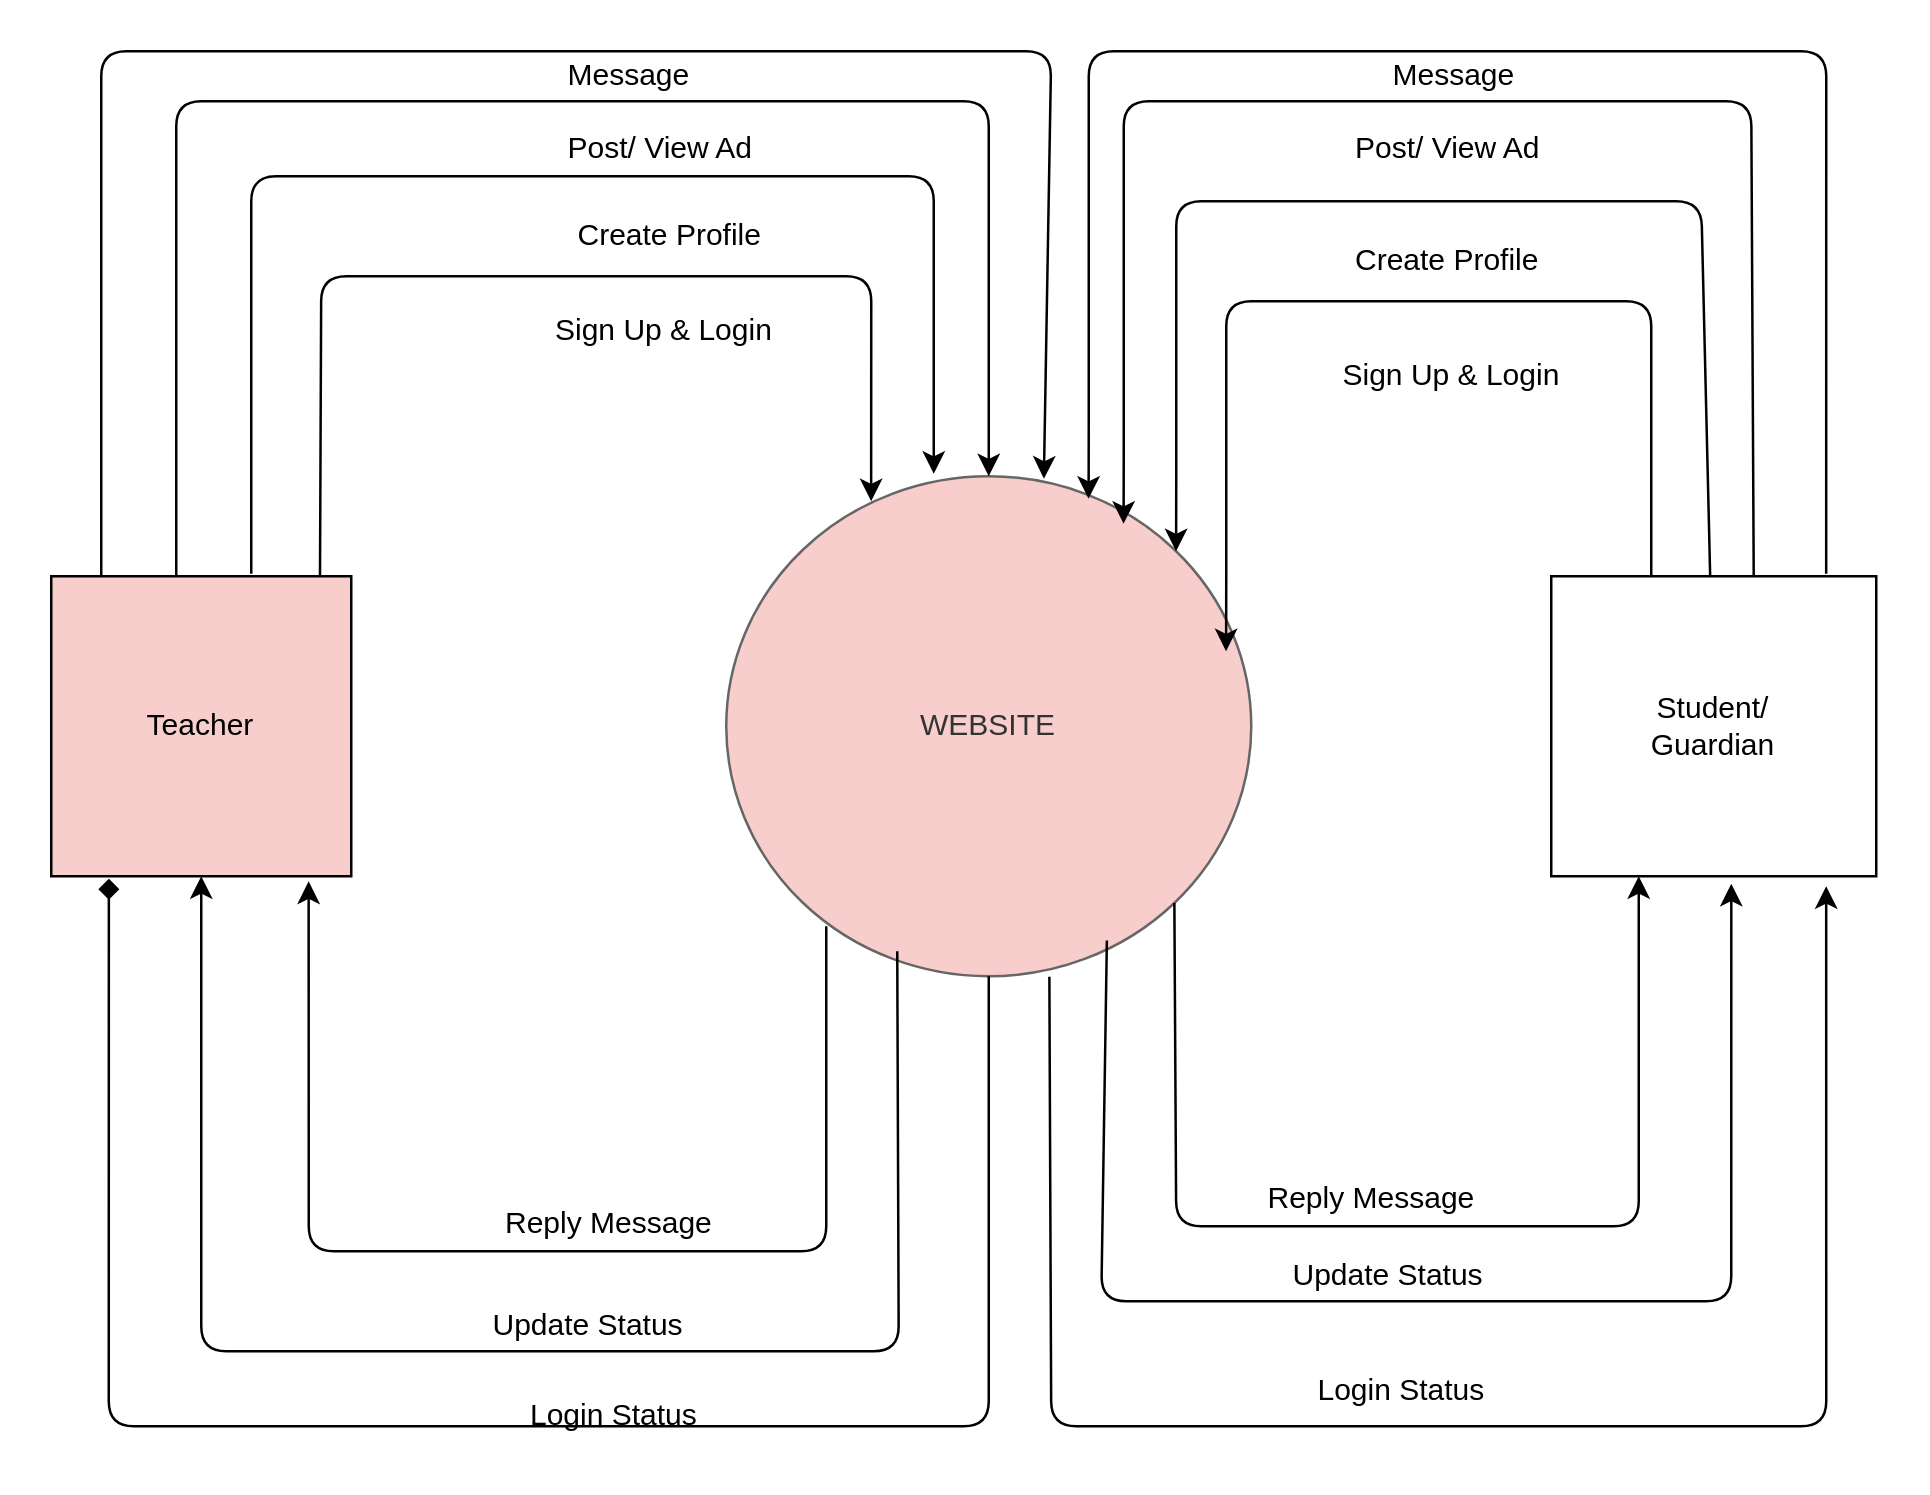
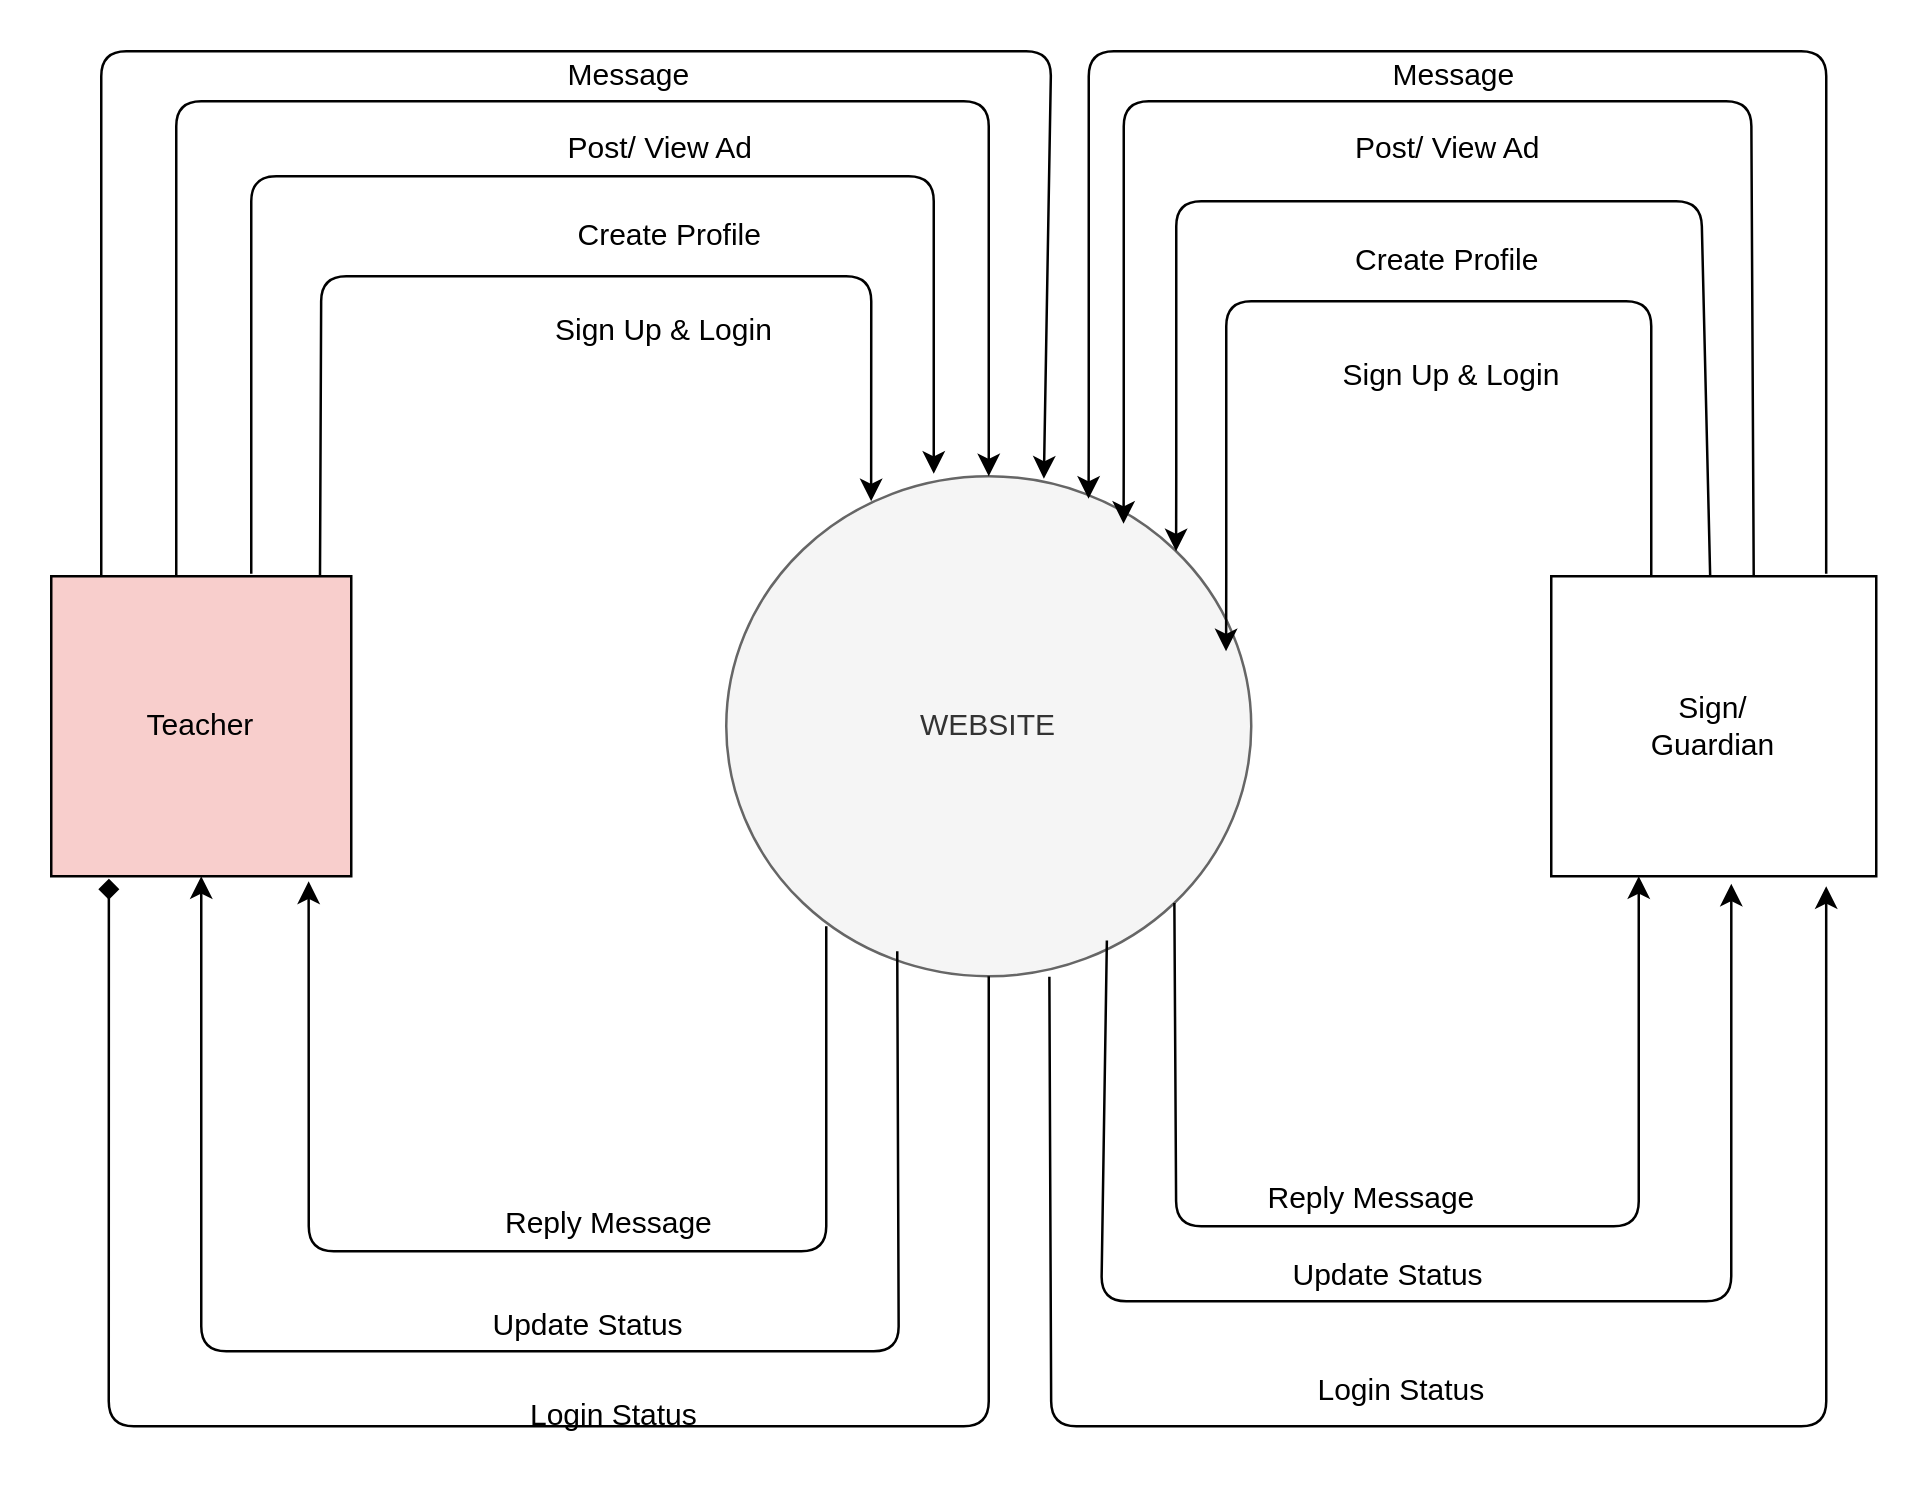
  <mxCell id="0" />
  <mxCell id="1" parent="0" />
- <mxCell id="2" value="Student/&lt;br&gt;Guardian" style="rounded=0;whiteSpace=wrap;html=1;" vertex="1" parent="1"><mxGeometry x="620" y="230" width="130" height="120" as="geometry" /></mxCell>
+ <mxCell id="2" value="Sign/&lt;br&gt;Guardian" style="rounded=0;whiteSpace=wrap;html=1;" vertex="1" parent="1"><mxGeometry x="620" y="230" width="130" height="120" as="geometry" /></mxCell>
  <mxCell id="3" value="Teacher" style="rounded=0;whiteSpace=wrap;html=1;fillColor=#f8cecc;" vertex="1" parent="1"><mxGeometry x="20" y="230" width="120" height="120" as="geometry" /></mxCell>
- <mxCell id="4" value="WEBSITE" style="ellipse;whiteSpace=wrap;html=1;fillColor=#f8cecc;strokeColor=#666666;fontColor=#333333;" vertex="1" parent="1"><mxGeometry x="290" y="190" width="210" height="200" as="geometry" /></mxCell>
+ <mxCell id="4" value="WEBSITE" style="ellipse;whiteSpace=wrap;html=1;fillColor=#f5f5f5;strokeColor=#666666;fontColor=#333333;" vertex="1" parent="1"><mxGeometry x="290" y="190" width="210" height="200" as="geometry" /></mxCell>
  <mxCell id="5" value="" style="endArrow=classic;html=1;entryX=0.5;entryY=0;entryDx=0;entryDy=0;" edge="1" parent="1" target="4"><mxGeometry width="50" height="50" relative="1" as="geometry"><mxPoint x="70" y="230" as="sourcePoint" /><mxPoint x="370" y="40" as="targetPoint" /><Array as="points"><mxPoint x="70" y="40" /><mxPoint x="395" y="40" /></Array></mxGeometry></mxCell>
  <mxCell id="6" value="" style="endArrow=classic;html=1;entryX=0.276;entryY=0.05;entryDx=0;entryDy=0;entryPerimeter=0;fontStyle=1" edge="1" parent="1" target="4"><mxGeometry width="50" height="50" relative="1" as="geometry"><mxPoint x="127.5" y="230" as="sourcePoint" /><mxPoint x="452.5" y="190" as="targetPoint" /><Array as="points"><mxPoint x="128" y="110" /><mxPoint x="348" y="110" /></Array></mxGeometry></mxCell>
  <mxCell id="7" value="" style="endArrow=classic;html=1;" edge="1" parent="1"><mxGeometry width="50" height="50" relative="1" as="geometry"><mxPoint x="100" y="229" as="sourcePoint" /><mxPoint x="373" y="189" as="targetPoint" /><Array as="points"><mxPoint x="100" y="70" /><mxPoint x="373" y="70" /></Array></mxGeometry></mxCell>
  <mxCell id="8" value="" style="endArrow=classic;html=1;entryX=0.605;entryY=0.005;entryDx=0;entryDy=0;entryPerimeter=0;" edge="1" parent="1" target="4"><mxGeometry width="50" height="50" relative="1" as="geometry"><mxPoint x="40" y="230" as="sourcePoint" /><mxPoint x="365" y="190" as="targetPoint" /><Array as="points"><mxPoint x="40" y="20" /><mxPoint x="420" y="20" /></Array></mxGeometry></mxCell>
  <mxCell id="9" value="Sign Up &amp;amp; Login" style="text;html=1;resizable=0;points=[];autosize=1;align=left;verticalAlign=top;spacingTop=-4;" vertex="1" parent="1"><mxGeometry x="220" y="122" width="100" height="20" as="geometry" /></mxCell>
  <mxCell id="10" value="Create Profile" style="text;html=1;resizable=0;points=[];autosize=1;align=left;verticalAlign=top;spacingTop=-4;" vertex="1" parent="1"><mxGeometry x="229" y="84" width="90" height="20" as="geometry" /></mxCell>
  <mxCell id="11" value="Post/ View Ad" style="text;html=1;resizable=0;points=[];autosize=1;align=left;verticalAlign=top;spacingTop=-4;" vertex="1" parent="1"><mxGeometry x="225" y="49" width="90" height="20" as="geometry" /></mxCell>
  <mxCell id="12" value="Message" style="text;html=1;resizable=0;points=[];autosize=1;align=left;verticalAlign=top;spacingTop=-4;" vertex="1" parent="1"><mxGeometry x="225" y="20" width="60" height="20" as="geometry" /></mxCell>
  <mxCell id="13" value="Sign Up &amp;amp; Login" style="text;html=1;resizable=0;points=[];autosize=1;align=left;verticalAlign=top;spacingTop=-4;" vertex="1" parent="1"><mxGeometry x="535" y="140" width="100" height="20" as="geometry" /></mxCell>
  <mxCell id="14" value="Create Profile" style="text;html=1;resizable=0;points=[];autosize=1;align=left;verticalAlign=top;spacingTop=-4;" vertex="1" parent="1"><mxGeometry x="540" y="94" width="90" height="20" as="geometry" /></mxCell>
  <mxCell id="15" value="Post/ View Ad" style="text;html=1;resizable=0;points=[];autosize=1;align=left;verticalAlign=top;spacingTop=-4;" vertex="1" parent="1"><mxGeometry x="540" y="49" width="90" height="20" as="geometry" /></mxCell>
  <mxCell id="16" value="Message" style="text;html=1;resizable=0;points=[];autosize=1;align=left;verticalAlign=top;spacingTop=-4;" vertex="1" parent="1"><mxGeometry x="555" y="20" width="60" height="20" as="geometry" /></mxCell>
  <mxCell id="17" value="" style="endArrow=classic;html=1;entryX=0.952;entryY=0.35;entryDx=0;entryDy=0;entryPerimeter=0;" edge="1" parent="1" target="4"><mxGeometry width="50" height="50" relative="1" as="geometry"><mxPoint x="660" y="230" as="sourcePoint" /><mxPoint x="460" y="120" as="targetPoint" /><Array as="points"><mxPoint x="660" y="120" /><mxPoint x="490" y="120" /><mxPoint x="490" y="240" /></Array></mxGeometry></mxCell>
  <mxCell id="18" value="" style="endArrow=classic;html=1;entryX=0.952;entryY=0.35;entryDx=0;entryDy=0;entryPerimeter=0;" edge="1" parent="1" source="2"><mxGeometry width="50" height="50" relative="1" as="geometry"><mxPoint x="640" y="190" as="sourcePoint" /><mxPoint x="469.92" y="220" as="targetPoint" /><Array as="points"><mxPoint x="680" y="80" /><mxPoint x="470" y="80" /><mxPoint x="470" y="200" /></Array></mxGeometry></mxCell>
  <mxCell id="19" value="" style="endArrow=classic;html=1;entryX=0.952;entryY=0.35;entryDx=0;entryDy=0;entryPerimeter=0;exitX=0.623;exitY=0;exitDx=0;exitDy=0;exitPerimeter=0;" edge="1" parent="1" source="2"><mxGeometry width="50" height="50" relative="1" as="geometry"><mxPoint x="619" y="179" as="sourcePoint" /><mxPoint x="448.92" y="209" as="targetPoint" /><Array as="points"><mxPoint x="700" y="40" /><mxPoint x="449" y="40" /><mxPoint x="449" y="189" /></Array></mxGeometry></mxCell>
  <mxCell id="20" value="" style="endArrow=classic;html=1;entryX=0.952;entryY=0.35;entryDx=0;entryDy=0;entryPerimeter=0;exitX=0.846;exitY=-0.008;exitDx=0;exitDy=0;exitPerimeter=0;" edge="1" parent="1" source="2"><mxGeometry width="50" height="50" relative="1" as="geometry"><mxPoint x="605" y="169" as="sourcePoint" /><mxPoint x="434.92" y="199" as="targetPoint" /><Array as="points"><mxPoint x="730" y="20" /><mxPoint x="435" y="20" /><mxPoint x="435" y="179" /></Array></mxGeometry></mxCell>
  <mxCell id="21" value="" style="endArrow=classic;html=1;entryX=0.858;entryY=1.017;entryDx=0;entryDy=0;entryPerimeter=0;" edge="1" parent="1" target="3"><mxGeometry width="50" height="50" relative="1" as="geometry"><mxPoint x="330" y="370" as="sourcePoint" /><mxPoint x="70" y="410" as="targetPoint" /><Array as="points"><mxPoint x="330" y="500" /><mxPoint x="123" y="500" /></Array></mxGeometry></mxCell>
  <mxCell id="22" value="" style="endArrow=classic;html=1;entryX=0.5;entryY=1;entryDx=0;entryDy=0;exitX=0.19;exitY=0.91;exitDx=0;exitDy=0;exitPerimeter=0;" edge="1" parent="1" target="3"><mxGeometry width="50" height="50" relative="1" as="geometry"><mxPoint x="358.4" y="380" as="sourcePoint" /><mxPoint x="151.46" y="360.04" as="targetPoint" /><Array as="points"><mxPoint x="359" y="540" /><mxPoint x="80" y="540" /></Array></mxGeometry></mxCell>
  <mxCell id="23" value="Reply Message" style="text;html=1;resizable=0;points=[];autosize=1;align=left;verticalAlign=top;spacingTop=-4;" vertex="1" parent="1"><mxGeometry x="200" y="478.5" width="100" height="20" as="geometry" /></mxCell>
  <mxCell id="24" value="Update Status" style="text;html=1;resizable=0;points=[];autosize=1;align=left;verticalAlign=top;spacingTop=-4;" vertex="1" parent="1"><mxGeometry x="195" y="519.5" width="90" height="20" as="geometry" /></mxCell>
  <mxCell id="25" value="Reply Message" style="text;html=1;resizable=0;points=[];autosize=1;align=left;verticalAlign=top;spacingTop=-4;" vertex="1" parent="1"><mxGeometry x="505" y="468.5" width="100" height="20" as="geometry" /></mxCell>
  <mxCell id="26" value="Update Status" style="text;html=1;resizable=0;points=[];autosize=1;align=left;verticalAlign=top;spacingTop=-4;" vertex="1" parent="1"><mxGeometry x="515" y="499.5" width="90" height="20" as="geometry" /></mxCell>
  <mxCell id="27" value="Login Status" style="text;html=1;resizable=0;points=[];autosize=1;align=left;verticalAlign=top;spacingTop=-4;" vertex="1" parent="1"><mxGeometry x="525" y="546" width="80" height="20" as="geometry" /></mxCell>
  <mxCell id="28" value="Login Status" style="text;html=1;resizable=0;points=[];autosize=1;align=left;verticalAlign=top;spacingTop=-4;" vertex="1" parent="1"><mxGeometry x="210" y="556" width="80" height="20" as="geometry" /></mxCell>
  <mxCell id="29" value="" style="endArrow=diamond;html=1;entryX=0.192;entryY=1.008;entryDx=0;entryDy=0;entryPerimeter=0;exitX=0.5;exitY=1;exitDx=0;exitDy=0;" edge="1" parent="1" source="4" target="3"><mxGeometry width="50" height="50" relative="1" as="geometry"><mxPoint x="395" y="390" as="sourcePoint" /><mxPoint x="43.04" y="350.96" as="targetPoint" /><Array as="points"><mxPoint x="395" y="570" /><mxPoint x="43" y="570" /></Array></mxGeometry></mxCell>
  <mxCell id="30" value="" style="endArrow=classic;html=1;exitX=1;exitY=1;exitDx=0;exitDy=0;" edge="1" parent="1" source="4"><mxGeometry width="50" height="50" relative="1" as="geometry"><mxPoint x="470" y="370" as="sourcePoint" /><mxPoint x="655" y="350" as="targetPoint" /><Array as="points"><mxPoint x="470" y="490" /><mxPoint x="655" y="490" /></Array></mxGeometry></mxCell>
  <mxCell id="31" value="" style="endArrow=classic;html=1;exitX=1;exitY=1;exitDx=0;exitDy=0;entryX=0.554;entryY=1.025;entryDx=0;entryDy=0;entryPerimeter=0;" edge="1" parent="1" target="2"><mxGeometry width="50" height="50" relative="1" as="geometry"><mxPoint x="442.246" y="375.711" as="sourcePoint" /><mxPoint x="628" y="365" as="targetPoint" /><Array as="points"><mxPoint x="440" y="520" /><mxPoint x="692" y="520" /></Array></mxGeometry></mxCell>
  <mxCell id="32" value="" style="endArrow=classic;html=1;exitX=1;exitY=1;exitDx=0;exitDy=0;entryX=0.846;entryY=1.033;entryDx=0;entryDy=0;entryPerimeter=0;" edge="1" parent="1" target="2"><mxGeometry width="50" height="50" relative="1" as="geometry"><mxPoint x="419.246" y="390.211" as="sourcePoint" /><mxPoint x="605" y="379.5" as="targetPoint" /><Array as="points"><mxPoint x="420" y="570" /><mxPoint x="730" y="570" /></Array></mxGeometry></mxCell>
